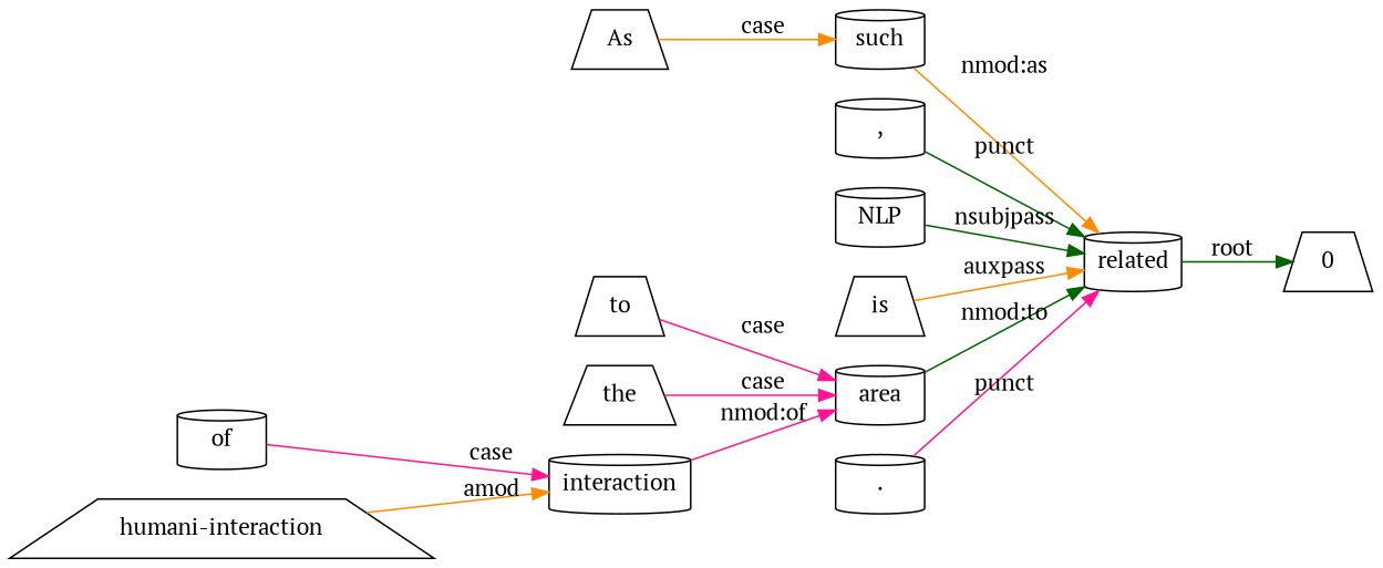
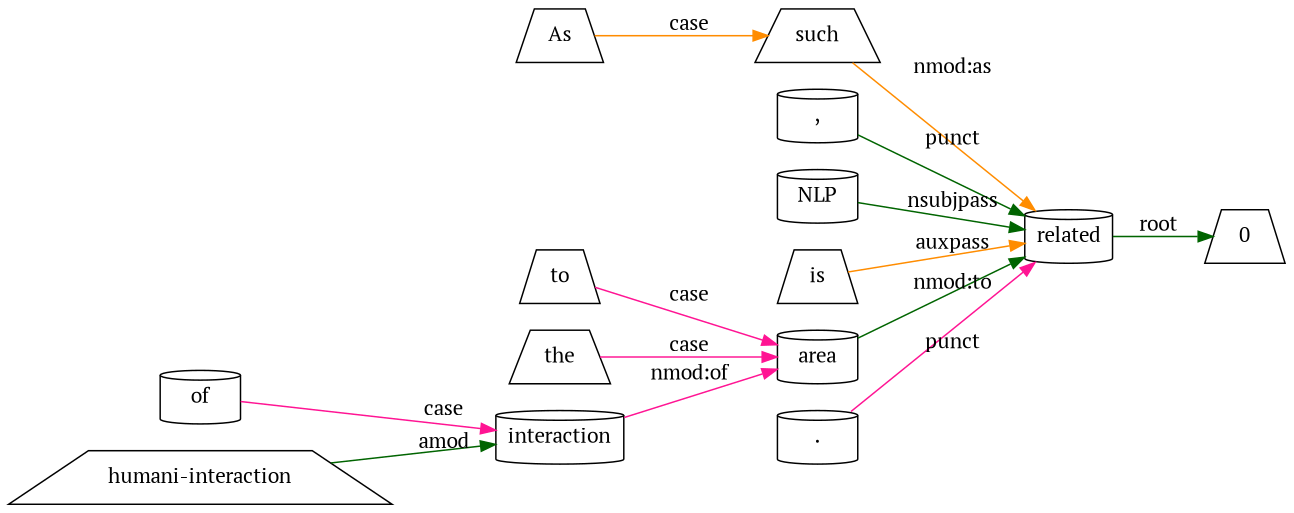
  digraph {
    fontname="PT Serif"
    fontsize=9.5
    rankdir=LR
    splines=false
    node [fontname="PT Serif" shape=cylinder]
    edge [color=deeppink fontname="PT Serif"]
    n1 [label=As shape=trapezium]
-   n2 [label=such]
+   n2 [label=such shape=trapezium]
    n3 [label=related]
    0 [shape=trapezium]
    n5 [label=","]
    n6 [label=NLP]
    n7 [label=is shape=trapezium]
    n8 [label=to shape=trapezium]
    n9 [label=area]
    n10 [label=the shape=trapezium]
    n11 [label=of]
    n12 [label=interaction]
    n13 [label="humani-interaction" shape=trapezium]
    n14 [label="."]
    n1 -> n2 [color=darkorange label=case]
    n2 -> n3 [color=darkorange label="nmod:as"]
    n3 -> 0 [color=darkgreen label=root]
    n5 -> n3 [color=darkgreen label=punct]
    n6 -> n3 [color=darkgreen label=nsubjpass]
    n7 -> n3 [color=darkorange label=auxpass]
    n8 -> n9 [label=case]
    n9 -> n3 [color=darkgreen label="nmod:to"]
    n10 -> n9 [label=case]
    n11 -> n12 [label=case]
    n12 -> n9 [label="nmod:of"]
-   n13 -> n12 [color=darkorange label=amod]
+   n13 -> n12 [color=darkgreen label=amod]
    n14 -> n3 [label=punct]
  }
